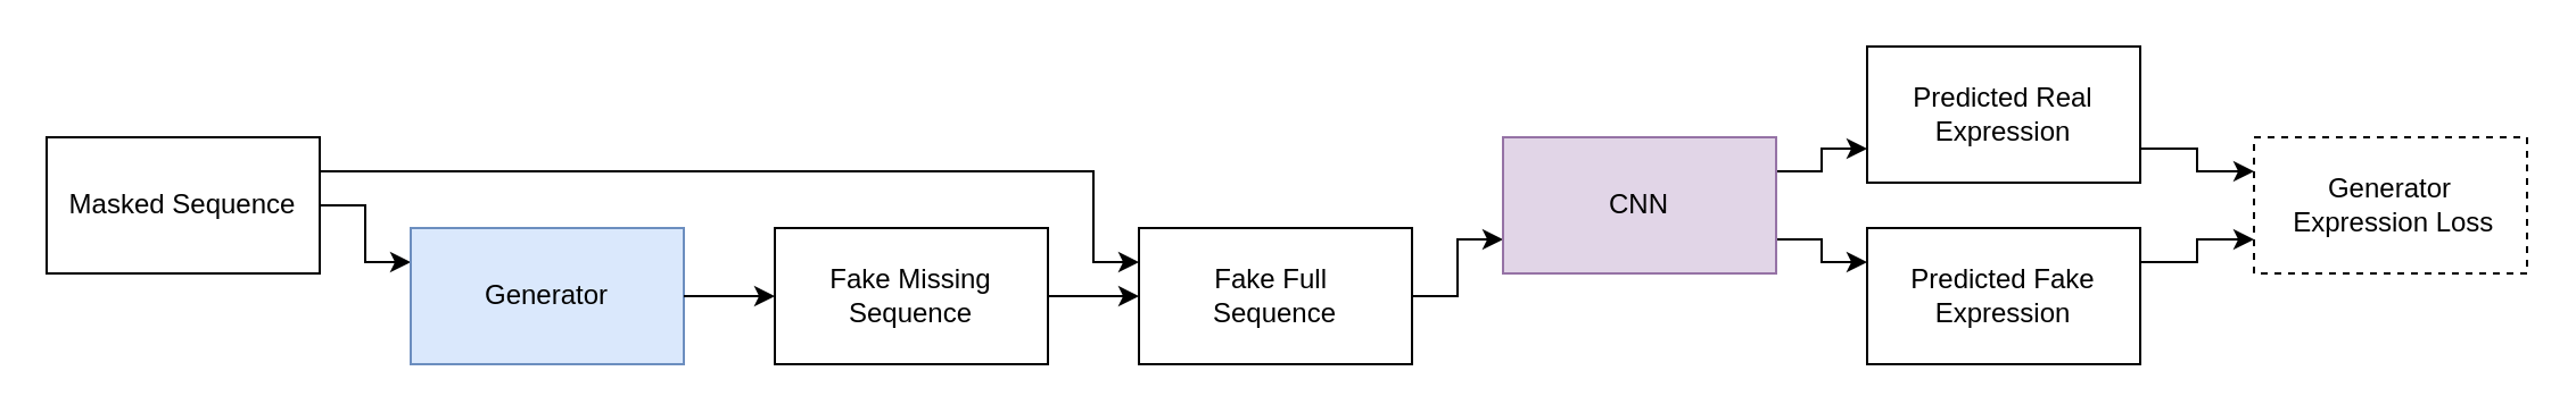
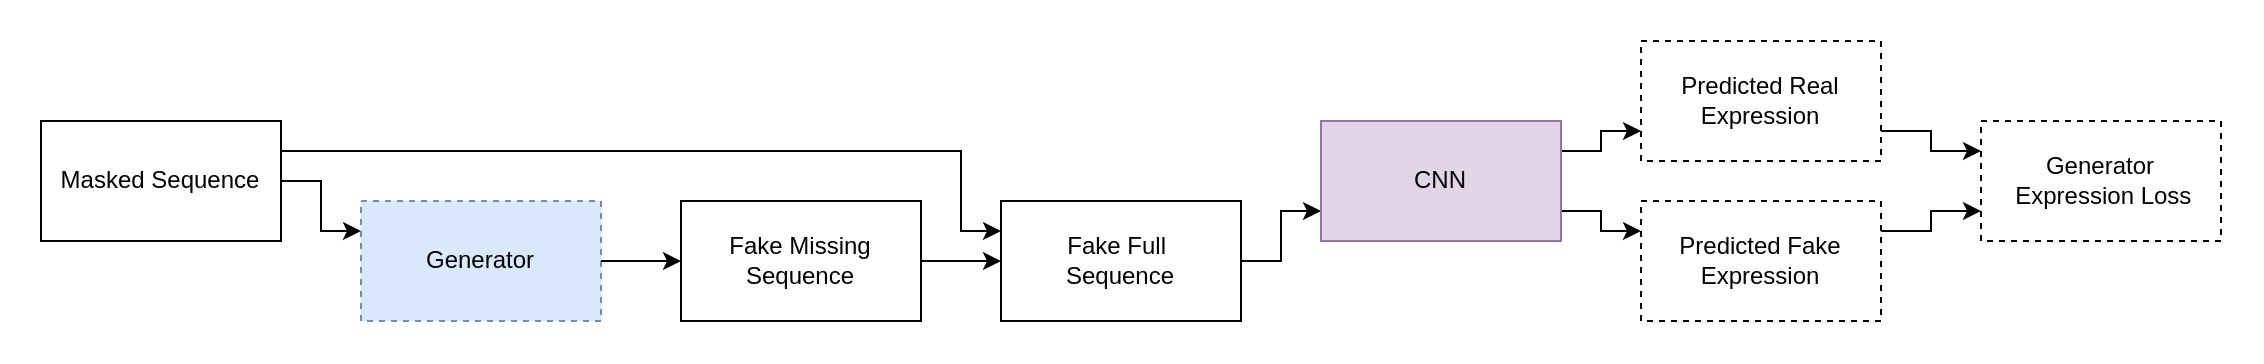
  <mxCell id="0" />
  <mxCell id="1" parent="0" />
  <mxCell id="2" style="edgeStyle=orthogonalEdgeStyle;rounded=0;orthogonalLoop=1;jettySize=auto;html=1;entryX=0;entryY=0.25;entryDx=0;entryDy=0;exitX=1;exitY=0.5;exitDx=0;exitDy=0;" edge="1" parent="1" source="4" target="6"><mxGeometry relative="1" as="geometry" /></mxCell>
  <mxCell id="3" style="edgeStyle=orthogonalEdgeStyle;rounded=0;orthogonalLoop=1;jettySize=auto;html=1;exitX=1;exitY=0.25;exitDx=0;exitDy=0;entryX=0;entryY=0.25;entryDx=0;entryDy=0;" edge="1" parent="1" source="4" target="8"><mxGeometry relative="1" as="geometry"><Array as="points"><mxPoint x="480" y="75" /><mxPoint x="480" y="115" /></Array></mxGeometry></mxCell>
  <mxCell id="4" value="Masked Sequence" style="rounded=0;whiteSpace=wrap;html=1;" vertex="1" parent="1"><mxGeometry x="20" y="60" width="120" height="60" as="geometry" /></mxCell>
  <mxCell id="5" style="edgeStyle=orthogonalEdgeStyle;rounded=0;orthogonalLoop=1;jettySize=auto;html=1;entryX=0;entryY=0.5;entryDx=0;entryDy=0;" edge="1" parent="1" source="18" target="8"><mxGeometry relative="1" as="geometry" /></mxCell>
- <mxCell id="6" value="Generator" style="rounded=0;whiteSpace=wrap;html=1;fillColor=#dae8fc;strokeColor=#6c8ebf;" vertex="1" parent="1"><mxGeometry x="180" y="100" width="120" height="60" as="geometry" /></mxCell>
+ <mxCell id="6" value="Generator" style="rounded=0;whiteSpace=wrap;html=1;fillColor=#dae8fc;strokeColor=#6c8ebf;dashed=1;" vertex="1" parent="1"><mxGeometry x="180" y="100" width="120" height="60" as="geometry" /></mxCell>
  <mxCell id="7" style="edgeStyle=orthogonalEdgeStyle;rounded=0;orthogonalLoop=1;jettySize=auto;html=1;entryX=0;entryY=0.75;entryDx=0;entryDy=0;" edge="1" parent="1" source="8" target="11"><mxGeometry relative="1" as="geometry" /></mxCell>
  <mxCell id="8" value="Fake Full&amp;nbsp;&lt;div&gt;Sequence&lt;/div&gt;" style="rounded=0;whiteSpace=wrap;html=1;" vertex="1" parent="1"><mxGeometry x="500" y="100" width="120" height="60" as="geometry" /></mxCell>
  <mxCell id="9" style="edgeStyle=orthogonalEdgeStyle;rounded=0;orthogonalLoop=1;jettySize=auto;html=1;exitX=1;exitY=0.75;exitDx=0;exitDy=0;entryX=0;entryY=0.25;entryDx=0;entryDy=0;" edge="1" parent="1" source="11" target="14"><mxGeometry relative="1" as="geometry" /></mxCell>
  <mxCell id="10" style="edgeStyle=orthogonalEdgeStyle;rounded=0;orthogonalLoop=1;jettySize=auto;html=1;exitX=1;exitY=0.25;exitDx=0;exitDy=0;entryX=0;entryY=0.75;entryDx=0;entryDy=0;" edge="1" parent="1" source="11" target="16"><mxGeometry relative="1" as="geometry" /></mxCell>
  <mxCell id="11" value="CNN" style="rounded=0;whiteSpace=wrap;html=1;fillColor=#e1d5e7;strokeColor=#9673a6;" vertex="1" parent="1"><mxGeometry x="660" y="60" width="120" height="60" as="geometry" /></mxCell>
  <mxCell id="12" value="Generator&lt;div&gt;&amp;nbsp;Expression Loss&lt;/div&gt;" style="rounded=0;whiteSpace=wrap;html=1;dashed=1;" vertex="1" parent="1"><mxGeometry x="990" y="60" width="120" height="60" as="geometry" /></mxCell>
  <mxCell id="13" style="edgeStyle=orthogonalEdgeStyle;rounded=0;orthogonalLoop=1;jettySize=auto;html=1;exitX=1;exitY=0.25;exitDx=0;exitDy=0;entryX=0;entryY=0.75;entryDx=0;entryDy=0;" edge="1" parent="1" source="14" target="12"><mxGeometry relative="1" as="geometry" /></mxCell>
- <mxCell id="14" value="Predicted Fake Expression" style="rounded=0;whiteSpace=wrap;html=1;" vertex="1" parent="1"><mxGeometry x="820" y="100" width="120" height="60" as="geometry" /></mxCell>
+ <mxCell id="14" value="Predicted Fake Expression" style="rounded=0;whiteSpace=wrap;html=1;dashed=1;" vertex="1" parent="1"><mxGeometry x="820" y="100" width="120" height="60" as="geometry" /></mxCell>
  <mxCell id="15" style="edgeStyle=orthogonalEdgeStyle;rounded=0;orthogonalLoop=1;jettySize=auto;html=1;exitX=1;exitY=0.75;exitDx=0;exitDy=0;entryX=0;entryY=0.25;entryDx=0;entryDy=0;" edge="1" parent="1" source="16" target="12"><mxGeometry relative="1" as="geometry" /></mxCell>
- <mxCell id="16" value="Predicted Real Expression" style="rounded=0;whiteSpace=wrap;html=1;" vertex="1" parent="1"><mxGeometry x="820" y="20" width="120" height="60" as="geometry" /></mxCell>
+ <mxCell id="16" value="Predicted Real Expression" style="rounded=0;whiteSpace=wrap;html=1;dashed=1;" vertex="1" parent="1"><mxGeometry x="820" y="20" width="120" height="60" as="geometry" /></mxCell>
  <mxCell id="17" value="" style="edgeStyle=orthogonalEdgeStyle;rounded=0;orthogonalLoop=1;jettySize=auto;html=1;entryX=0;entryY=0.5;entryDx=0;entryDy=0;" edge="1" parent="1" source="6" target="18"><mxGeometry relative="1" as="geometry"><mxPoint x="330" y="130" as="sourcePoint" /><mxPoint x="500" y="130" as="targetPoint" /></mxGeometry></mxCell>
  <mxCell id="18" value="Fake Missing Sequence" style="rounded=0;whiteSpace=wrap;html=1;" vertex="1" parent="1"><mxGeometry x="340" y="100" width="120" height="60" as="geometry" /></mxCell>
